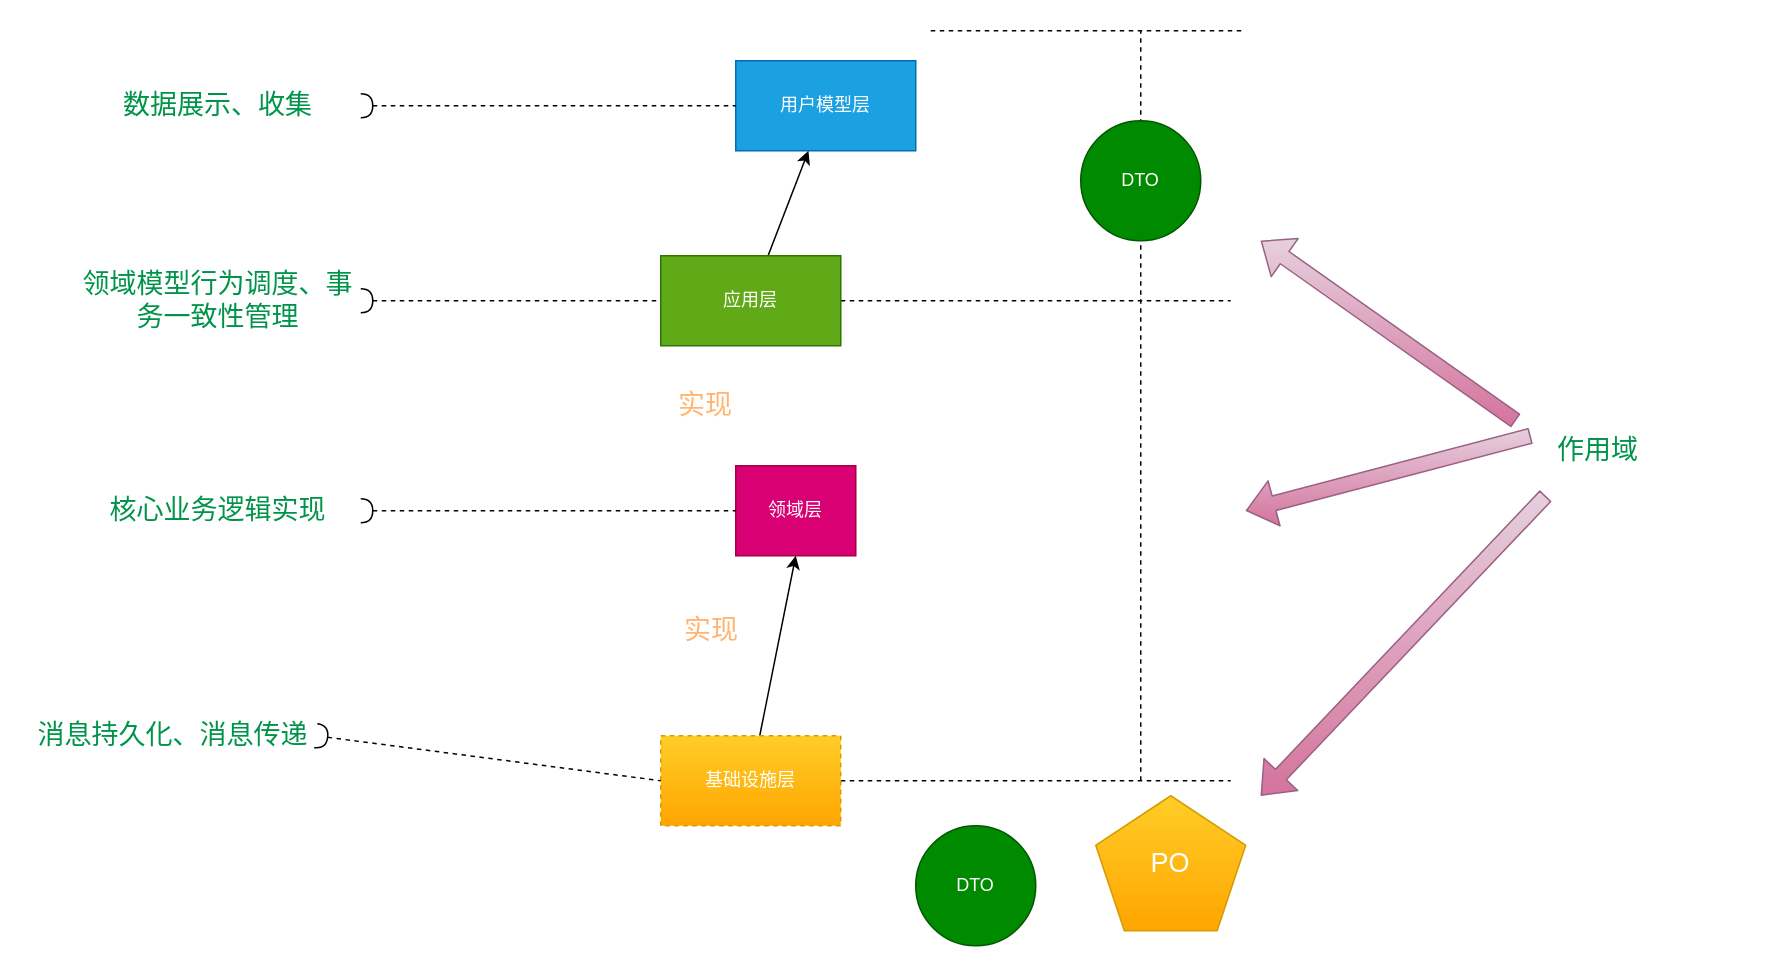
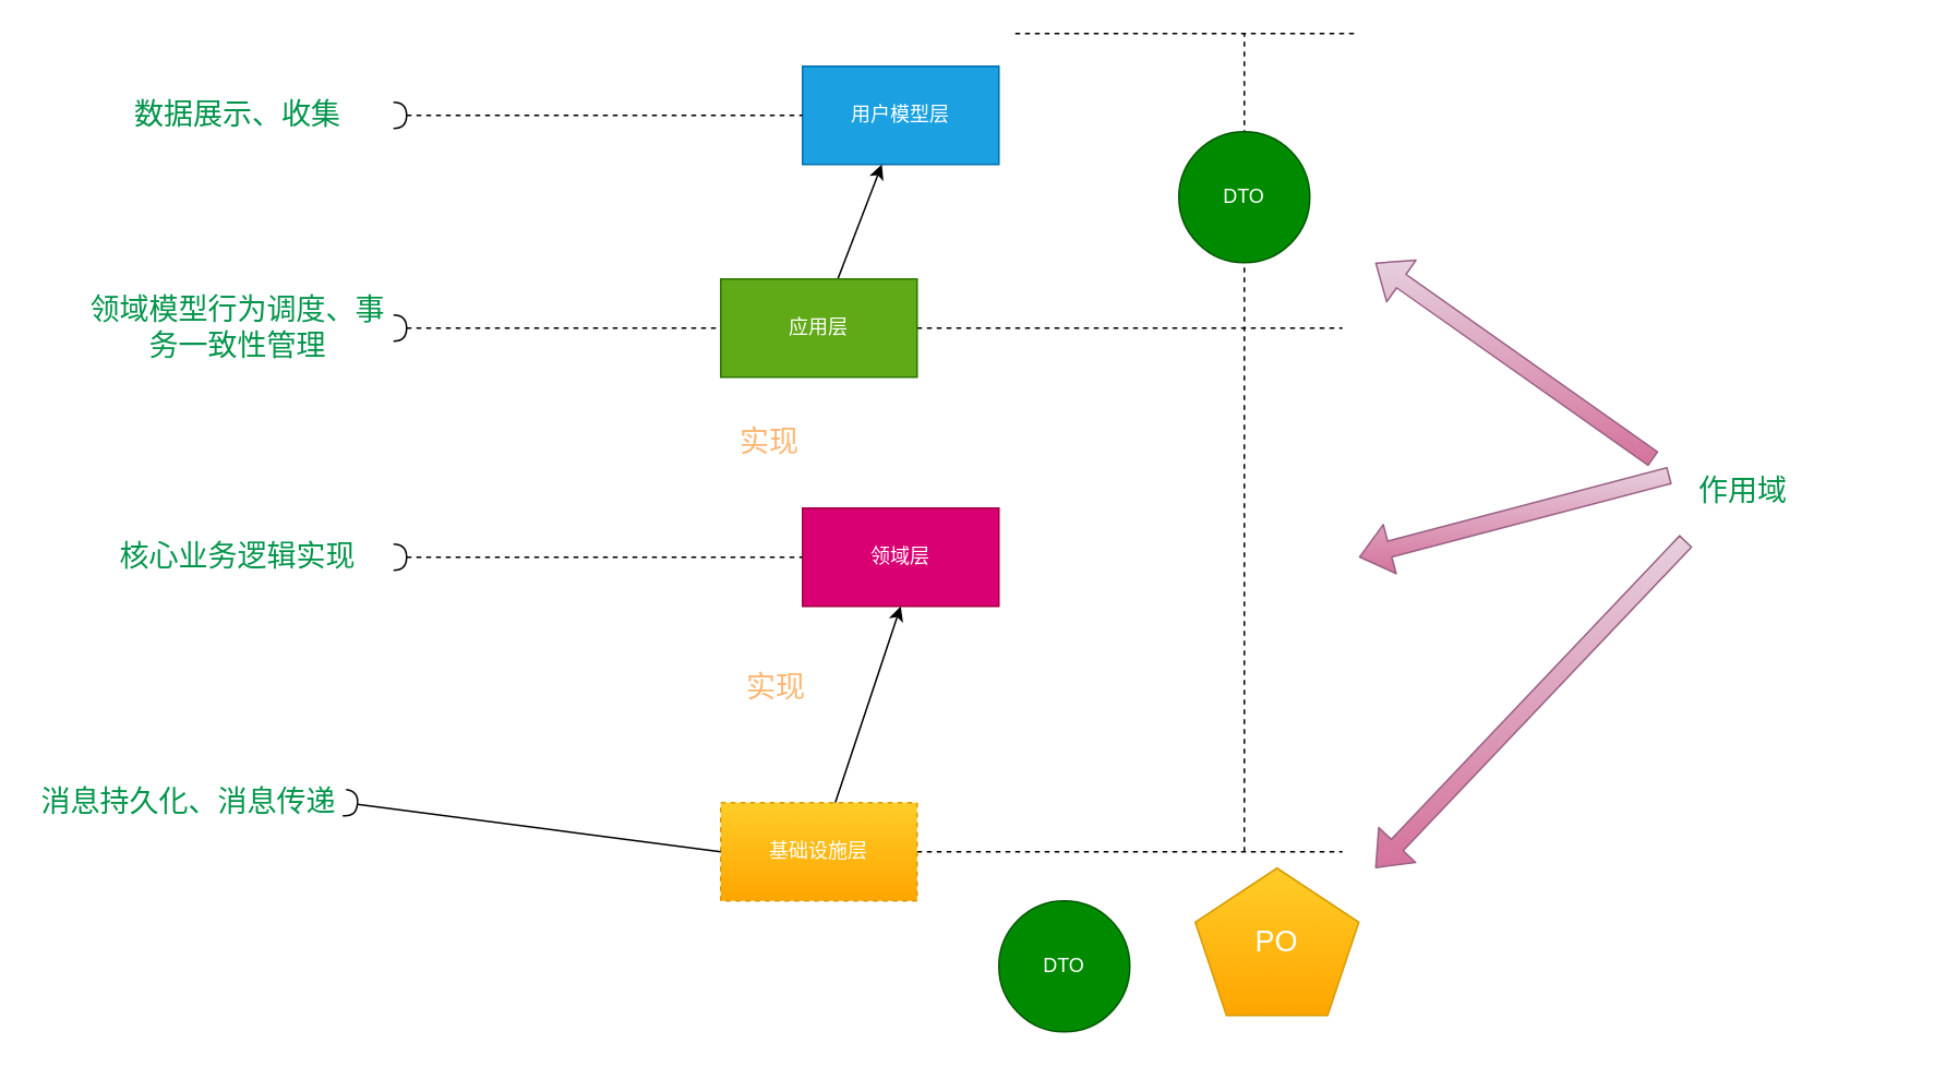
  <mxCell id="0" />
  <mxCell id="1" parent="0" />
  <mxCell id="2" value="" style="endArrow=none;dashed=1;html=1;" edge="1" parent="1"><mxGeometry width="50" height="50" relative="1" as="geometry"><mxPoint x="760" y="520" as="sourcePoint" /><mxPoint x="760" y="20" as="targetPoint" /></mxGeometry></mxCell>
  <mxCell id="3" value="用户模型层" style="rounded=0;whiteSpace=wrap;html=1;fillColor=#1ba1e2;strokeColor=#006EAF;fontColor=#ffffff;" vertex="1" parent="1"><mxGeometry x="490" y="40" width="120" height="60" as="geometry" /></mxCell>
  <mxCell id="4" value="" style="endArrow=none;dashed=1;html=1;" edge="1" parent="1"><mxGeometry width="50" height="50" relative="1" as="geometry"><mxPoint x="620" y="20" as="sourcePoint" /><mxPoint x="830" y="20" as="targetPoint" /></mxGeometry></mxCell>
  <mxCell id="5" value="数据展示、收集" style="text;html=1;strokeColor=none;fillColor=none;align=center;verticalAlign=middle;whiteSpace=wrap;rounded=0;fontColor=#00944A;fontSize=18;" vertex="1" parent="1"><mxGeometry x="50" y="60" width="190" height="20" as="geometry" /></mxCell>
  <mxCell id="6" value="" style="endArrow=none;dashed=1;html=1;fontSize=18;fontColor=#00944A;entryX=0;entryY=0.5;entryDx=0;entryDy=0;startArrow=halfCircle;startFill=0;" edge="1" parent="1" target="3"><mxGeometry width="50" height="50" relative="1" as="geometry"><mxPoint x="240" y="70" as="sourcePoint" /><mxPoint x="370" y="50" as="targetPoint" /></mxGeometry></mxCell>
  <mxCell id="7" value="" style="endArrow=none;dashed=1;html=1;exitX=1;exitY=0.5;exitDx=0;exitDy=0;" edge="1" parent="1" source="10"><mxGeometry width="50" height="50" relative="1" as="geometry"><mxPoint x="610" y="200" as="sourcePoint" /><mxPoint x="820" y="200" as="targetPoint" /></mxGeometry></mxCell>
  <mxCell id="8" value="DTO" style="ellipse;whiteSpace=wrap;html=1;aspect=fixed;fillColor=#008a00;strokeColor=#005700;fontColor=#ffffff;" vertex="1" parent="1"><mxGeometry x="720" y="80" width="80" height="80" as="geometry" /></mxCell>
  <mxCell id="9" style="edgeStyle=none;rounded=0;orthogonalLoop=1;jettySize=auto;html=1;fontSize=18;fontColor=#FFFFFF;startArrow=none;startFill=0;" edge="1" parent="1" source="10" target="3"><mxGeometry relative="1" as="geometry" /></mxCell>
  <mxCell id="10" value="应用层" style="rounded=0;whiteSpace=wrap;html=1;fillColor=#60a917;strokeColor=#2D7600;fontColor=#ffffff;" vertex="1" parent="1"><mxGeometry x="440" y="170" width="120" height="60" as="geometry" /></mxCell>
  <mxCell id="11" value="领域模型行为调度、事务一致性管理" style="text;html=1;strokeColor=none;fillColor=none;align=center;verticalAlign=middle;whiteSpace=wrap;rounded=0;fontColor=#00944A;fontSize=18;" vertex="1" parent="1"><mxGeometry x="50" y="190" width="190" height="20" as="geometry" /></mxCell>
  <mxCell id="12" value="" style="endArrow=none;dashed=1;html=1;fontSize=18;fontColor=#00944A;entryX=0;entryY=0.5;entryDx=0;entryDy=0;startArrow=halfCircle;startFill=0;" edge="1" parent="1" target="10"><mxGeometry width="50" height="50" relative="1" as="geometry"><mxPoint x="240" y="200" as="sourcePoint" /><mxPoint x="370" y="180" as="targetPoint" /></mxGeometry></mxCell>
- <mxCell id="13" value="领域层" style="rounded=0;whiteSpace=wrap;html=1;fillColor=#d80073;strokeColor=#A50040;fontColor=#ffffff;" vertex="1" parent="1"><mxGeometry x="490" y="310" width="80" height="60" as="geometry" /></mxCell>
+ <mxCell id="13" value="领域层" style="rounded=0;whiteSpace=wrap;html=1;fillColor=#d80073;strokeColor=#A50040;fontColor=#ffffff;" vertex="1" parent="1"><mxGeometry x="490" y="310" width="120" height="60" as="geometry" /></mxCell>
  <mxCell id="14" value="核心业务逻辑实现" style="text;html=1;strokeColor=none;fillColor=none;align=center;verticalAlign=middle;whiteSpace=wrap;rounded=0;fontColor=#00944A;fontSize=18;" vertex="1" parent="1"><mxGeometry x="50" y="330" width="190" height="20" as="geometry" /></mxCell>
  <mxCell id="15" value="" style="endArrow=none;dashed=1;html=1;fontSize=18;fontColor=#00944A;entryX=0;entryY=0.5;entryDx=0;entryDy=0;startArrow=halfCircle;startFill=0;" edge="1" parent="1" target="13"><mxGeometry width="50" height="50" relative="1" as="geometry"><mxPoint x="240" y="340" as="sourcePoint" /><mxPoint x="370" y="320" as="targetPoint" /></mxGeometry></mxCell>
  <mxCell id="16" value="" style="endArrow=none;dashed=1;html=1;exitX=1;exitY=0.5;exitDx=0;exitDy=0;" edge="1" parent="1" source="18"><mxGeometry width="50" height="50" relative="1" as="geometry"><mxPoint x="610" y="520" as="sourcePoint" /><mxPoint x="820" y="520" as="targetPoint" /></mxGeometry></mxCell>
  <mxCell id="17" style="rounded=0;orthogonalLoop=1;jettySize=auto;html=1;entryX=0.5;entryY=1;entryDx=0;entryDy=0;fontSize=18;fontColor=#FFFFFF;startArrow=none;startFill=0;" edge="1" parent="1" source="18" target="13"><mxGeometry relative="1" as="geometry" /></mxCell>
  <mxCell id="18" value="基础设施层" style="rounded=0;whiteSpace=wrap;html=1;fillColor=#ffcd28;strokeColor=#d79b00;gradientColor=#ffa500;fontColor=#FFFFFF;dashed=1;" vertex="1" parent="1"><mxGeometry x="440" y="490" width="120" height="60" as="geometry" /></mxCell>
  <mxCell id="19" value="消息持久化、消息传递" style="text;html=1;strokeColor=none;fillColor=none;align=center;verticalAlign=middle;whiteSpace=wrap;rounded=0;fontColor=#00944A;fontSize=18;" vertex="1" parent="1"><mxGeometry x="20" y="480" width="190" height="20" as="geometry" /></mxCell>
- <mxCell id="20" value="" style="endArrow=none;dashed=1;html=1;fontSize=18;fontColor=#00944A;entryX=0;entryY=0.5;entryDx=0;entryDy=0;startArrow=halfCircle;startFill=0;exitX=1;exitY=0.5;exitDx=0;exitDy=0;" edge="1" parent="1" target="18" source="19"><mxGeometry width="50" height="50" relative="1" as="geometry"><mxPoint x="220" y="510" as="sourcePoint" /><mxPoint x="350" y="490" as="targetPoint" /></mxGeometry></mxCell>
+ <mxCell id="20" value="" style="endArrow=none;dashed=0;html=1;fontSize=18;fontColor=#00944A;entryX=0;entryY=0.5;entryDx=0;entryDy=0;startArrow=halfCircle;startFill=0;exitX=1;exitY=0.5;exitDx=0;exitDy=0;" edge="1" parent="1" target="18" source="19"><mxGeometry width="50" height="50" relative="1" as="geometry"><mxPoint x="220" y="510" as="sourcePoint" /><mxPoint x="350" y="490" as="targetPoint" /></mxGeometry></mxCell>
  <mxCell id="21" value="实现" style="text;html=1;strokeColor=none;fillColor=none;align=center;verticalAlign=middle;whiteSpace=wrap;rounded=0;fontSize=18;fontColor=#FFB570;" vertex="1" parent="1"><mxGeometry x="440" y="260" width="60" height="20" as="geometry" /></mxCell>
  <mxCell id="22" value="实现" style="text;html=1;strokeColor=none;fillColor=none;align=center;verticalAlign=middle;whiteSpace=wrap;rounded=0;fontSize=18;fontColor=#FFB570;" vertex="1" parent="1"><mxGeometry x="444" y="410" width="60" height="20" as="geometry" /></mxCell>
  <mxCell id="23" value="DTO" style="ellipse;whiteSpace=wrap;html=1;aspect=fixed;fillColor=#008a00;strokeColor=#005700;fontColor=#ffffff;" vertex="1" parent="1"><mxGeometry x="610" y="550" width="80" height="80" as="geometry" /></mxCell>
  <mxCell id="24" value="PO" style="whiteSpace=wrap;html=1;shape=mxgraph.basic.pentagon;fontSize=18;gradientColor=#ffa500;fillColor=#ffcd28;strokeColor=#d79b00;fontColor=#FFFFFF;" vertex="1" parent="1"><mxGeometry x="730" y="530" width="100" height="90" as="geometry" /></mxCell>
  <mxCell id="25" value="作用域" style="text;html=1;strokeColor=none;fillColor=none;align=center;verticalAlign=middle;whiteSpace=wrap;rounded=0;fontColor=#00944A;fontSize=18;" vertex="1" parent="1"><mxGeometry x="970" y="290" width="190" height="20" as="geometry" /></mxCell>
  <mxCell id="26" value="" style="shape=flexArrow;endArrow=classic;html=1;fontSize=18;fontColor=#FFFFFF;gradientColor=#d5739d;fillColor=#e6d0de;strokeColor=#996185;" edge="1" parent="1"><mxGeometry width="50" height="50" relative="1" as="geometry"><mxPoint x="1010" y="280" as="sourcePoint" /><mxPoint x="840" y="160" as="targetPoint" /></mxGeometry></mxCell>
  <mxCell id="27" value="" style="shape=flexArrow;endArrow=classic;html=1;fontSize=18;fontColor=#FFFFFF;gradientColor=#d5739d;fillColor=#e6d0de;strokeColor=#996185;" edge="1" parent="1"><mxGeometry width="50" height="50" relative="1" as="geometry"><mxPoint x="1020" y="290" as="sourcePoint" /><mxPoint x="830" y="340" as="targetPoint" /></mxGeometry></mxCell>
  <mxCell id="28" value="" style="shape=flexArrow;endArrow=classic;html=1;fontSize=18;fontColor=#FFFFFF;gradientColor=#d5739d;fillColor=#e6d0de;strokeColor=#996185;" edge="1" parent="1"><mxGeometry width="50" height="50" relative="1" as="geometry"><mxPoint x="1030" y="330" as="sourcePoint" /><mxPoint x="840" y="530" as="targetPoint" /></mxGeometry></mxCell>
